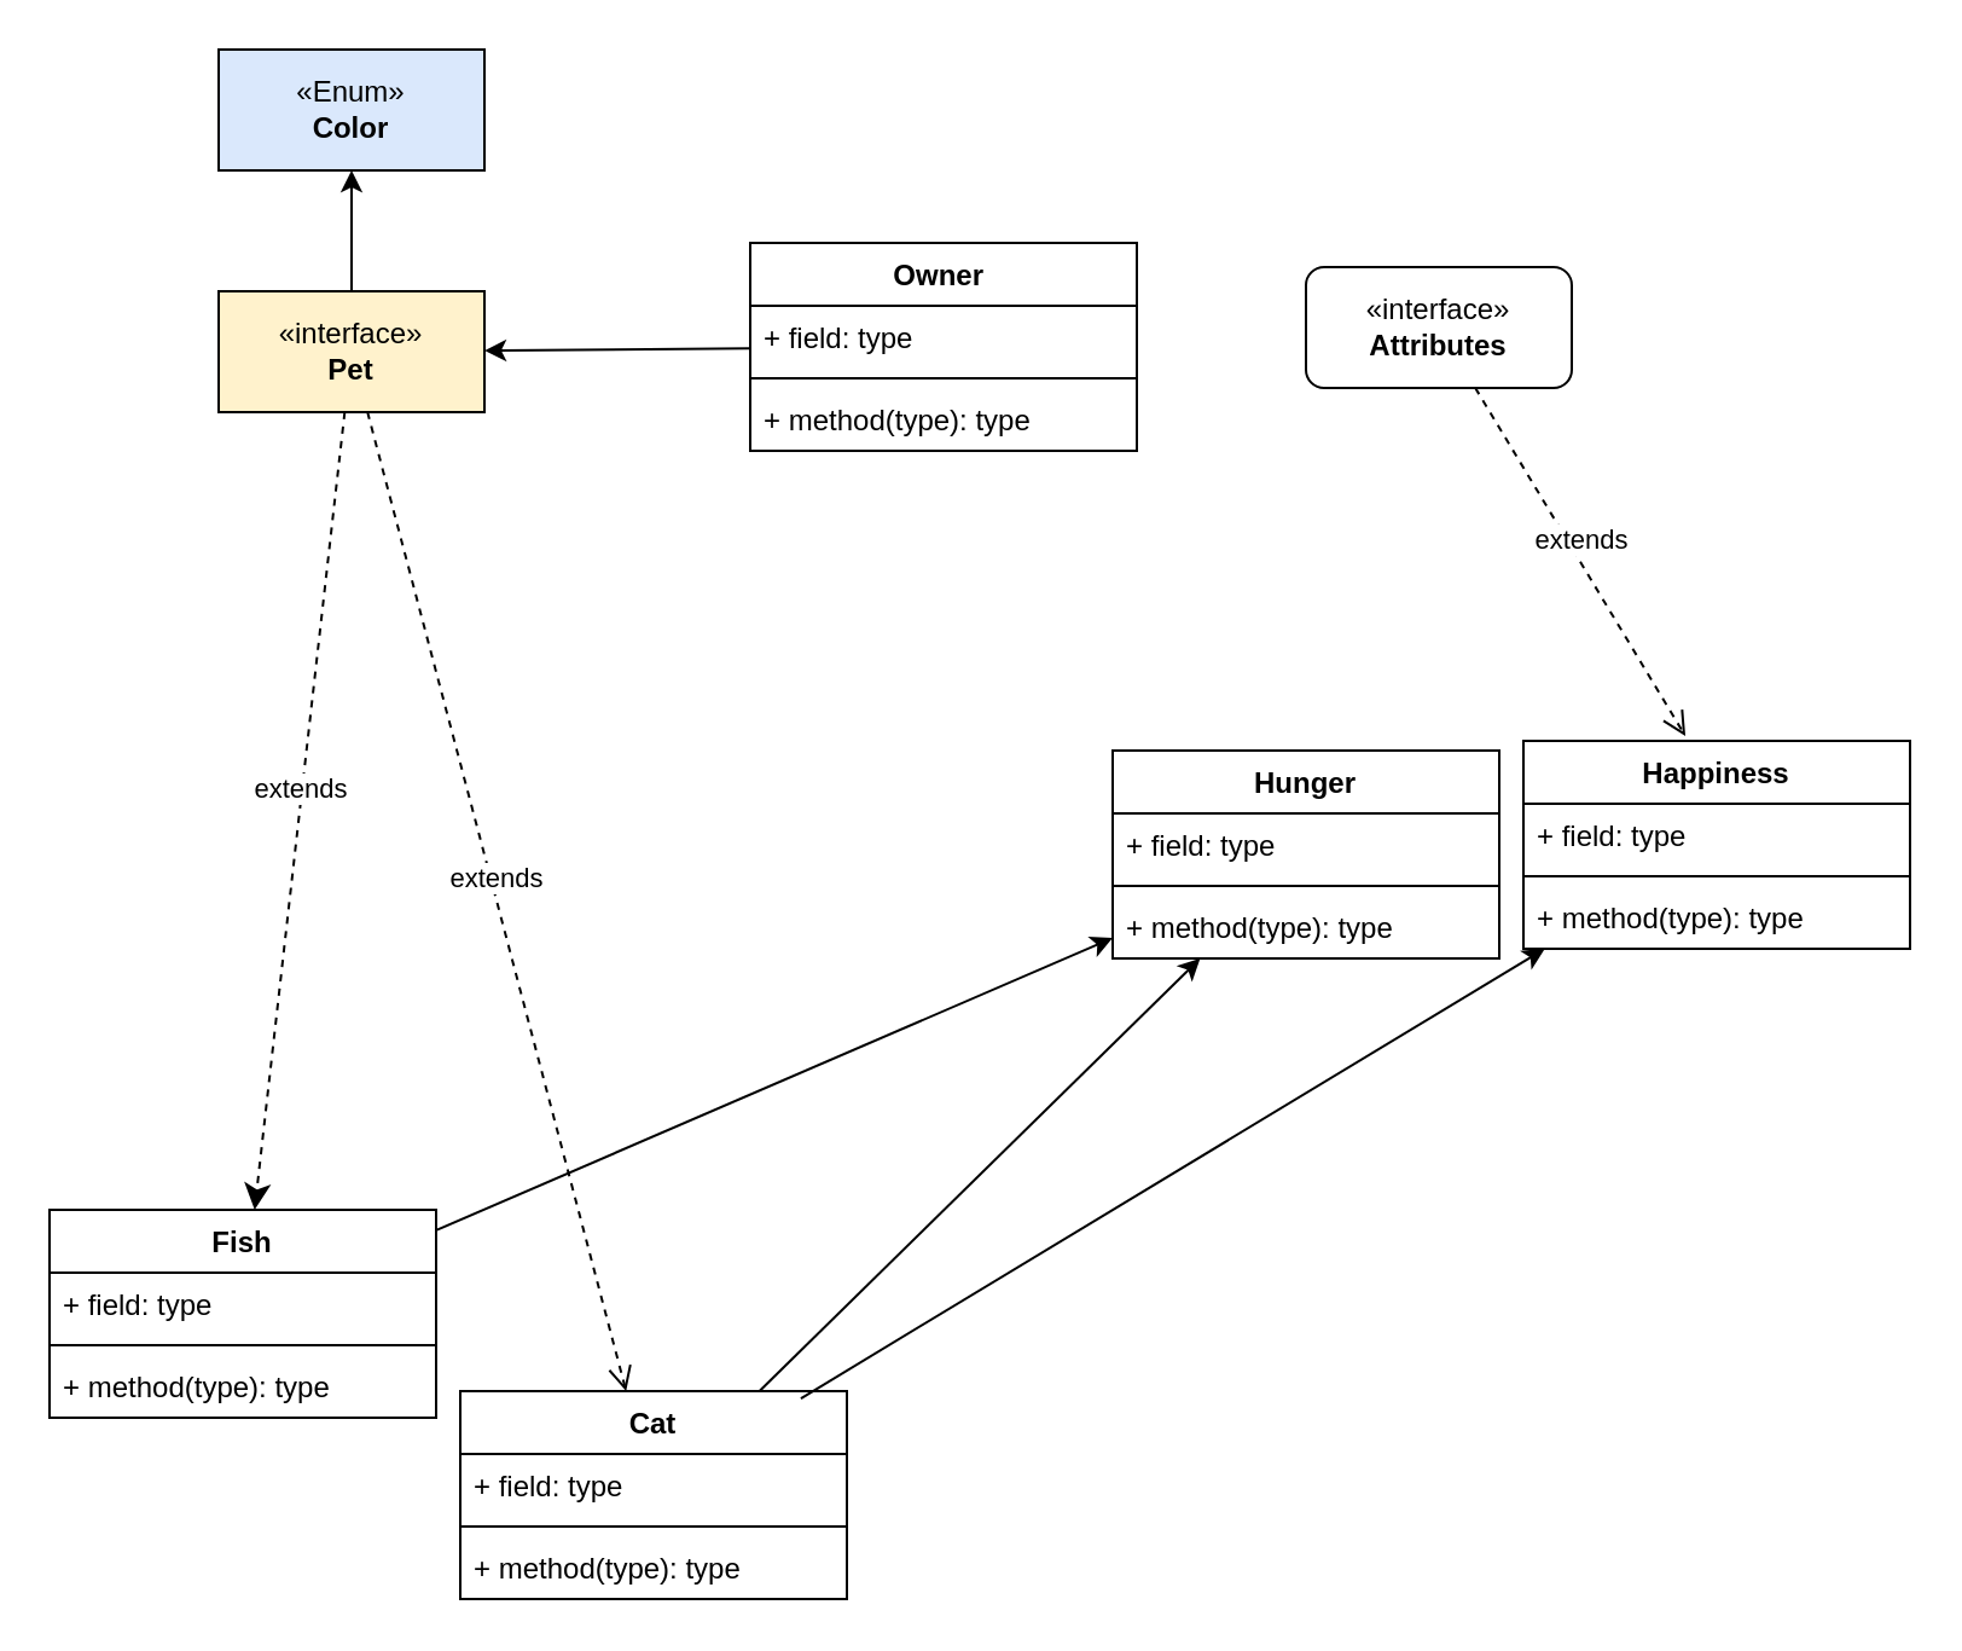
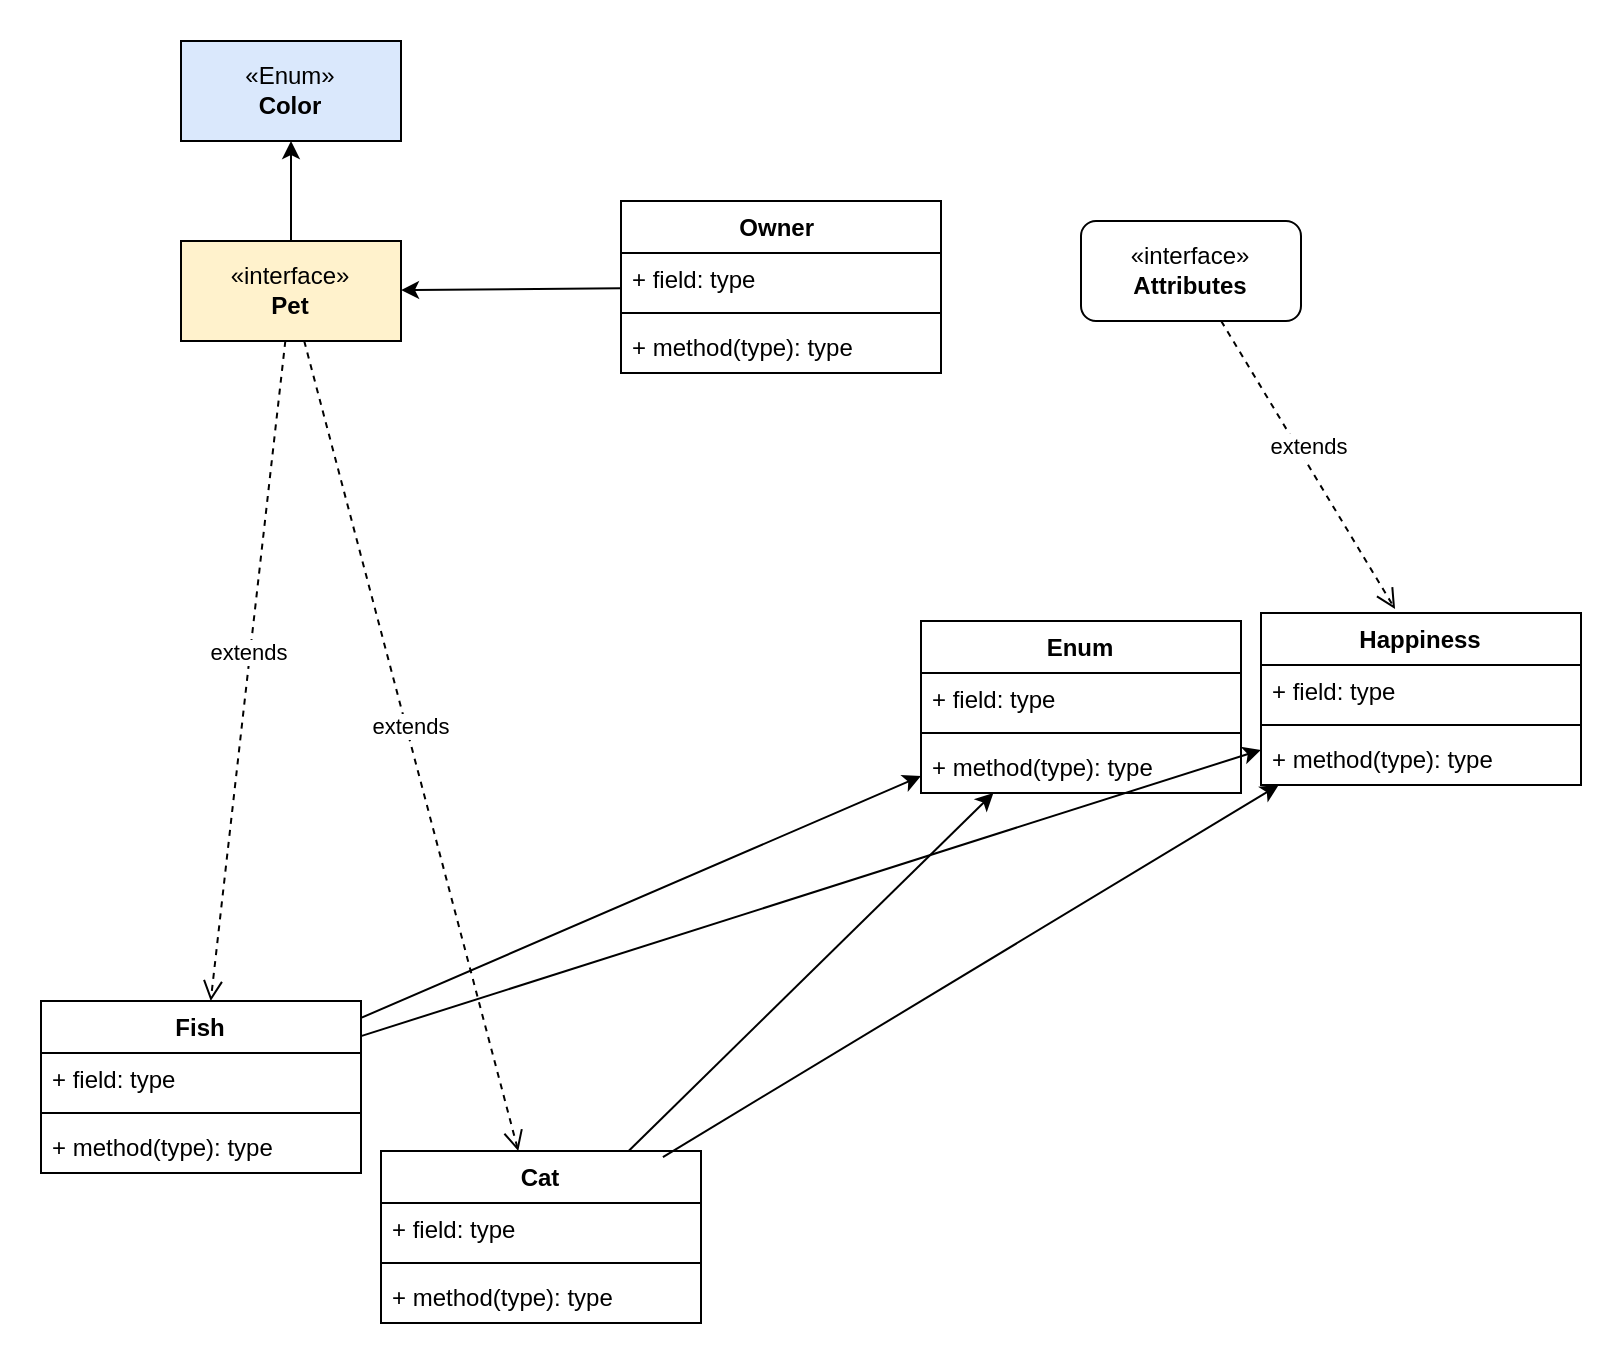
  <mxCell id="0" />
  <mxCell id="1" parent="0" />
  <mxCell id="2" value="«interface»&lt;br&gt;&lt;b&gt;Pet&lt;/b&gt;" style="html=1;whiteSpace=wrap;fillColor=#fff2cc;" vertex="1" parent="1"><mxGeometry x="90" y="120" width="110" height="50" as="geometry" /></mxCell>
  <mxCell id="3" value="«interface»&lt;br&gt;&lt;b&gt;Attributes&lt;/b&gt;" style="html=1;whiteSpace=wrap;rounded=1;" vertex="1" parent="1"><mxGeometry x="540" y="110" width="110" height="50" as="geometry" /></mxCell>
  <mxCell id="4" value="Owner&amp;nbsp;" style="swimlane;fontStyle=1;align=center;verticalAlign=top;childLayout=stackLayout;horizontal=1;startSize=26;horizontalStack=0;resizeParent=1;resizeParentMax=0;resizeLast=0;collapsible=1;marginBottom=0;whiteSpace=wrap;html=1;" vertex="1" parent="1"><mxGeometry x="310" y="100" width="160" height="86" as="geometry" /></mxCell>
  <mxCell id="5" value="+ field: type" style="text;strokeColor=none;fillColor=none;align=left;verticalAlign=top;spacingLeft=4;spacingRight=4;overflow=hidden;rotatable=0;points=[[0,0.5],[1,0.5]];portConstraint=eastwest;whiteSpace=wrap;html=1;" vertex="1" parent="4"><mxGeometry y="26" width="160" height="26" as="geometry" /></mxCell>
  <mxCell id="6" value="" style="line;strokeWidth=1;fillColor=none;align=left;verticalAlign=middle;spacingTop=-1;spacingLeft=3;spacingRight=3;rotatable=0;labelPosition=right;points=[];portConstraint=eastwest;strokeColor=inherit;" vertex="1" parent="4"><mxGeometry y="52" width="160" height="8" as="geometry" /></mxCell>
  <mxCell id="7" value="+ method(type): type" style="text;strokeColor=none;fillColor=none;align=left;verticalAlign=top;spacingLeft=4;spacingRight=4;overflow=hidden;rotatable=0;points=[[0,0.5],[1,0.5]];portConstraint=eastwest;whiteSpace=wrap;html=1;" vertex="1" parent="4"><mxGeometry y="60" width="160" height="26" as="geometry" /></mxCell>
  <mxCell id="8" value="Cat" style="swimlane;fontStyle=1;align=center;verticalAlign=top;childLayout=stackLayout;horizontal=1;startSize=26;horizontalStack=0;resizeParent=1;resizeParentMax=0;resizeLast=0;collapsible=1;marginBottom=0;whiteSpace=wrap;html=1;" vertex="1" parent="1"><mxGeometry x="190" y="575" width="160" height="86" as="geometry" /></mxCell>
  <mxCell id="9" value="+ field: type" style="text;strokeColor=none;fillColor=none;align=left;verticalAlign=top;spacingLeft=4;spacingRight=4;overflow=hidden;rotatable=0;points=[[0,0.5],[1,0.5]];portConstraint=eastwest;whiteSpace=wrap;html=1;" vertex="1" parent="8"><mxGeometry y="26" width="160" height="26" as="geometry" /></mxCell>
  <mxCell id="10" value="" style="line;strokeWidth=1;fillColor=none;align=left;verticalAlign=middle;spacingTop=-1;spacingLeft=3;spacingRight=3;rotatable=0;labelPosition=right;points=[];portConstraint=eastwest;strokeColor=inherit;" vertex="1" parent="8"><mxGeometry y="52" width="160" height="8" as="geometry" /></mxCell>
  <mxCell id="11" value="+ method(type): type" style="text;strokeColor=none;fillColor=none;align=left;verticalAlign=top;spacingLeft=4;spacingRight=4;overflow=hidden;rotatable=0;points=[[0,0.5],[1,0.5]];portConstraint=eastwest;whiteSpace=wrap;html=1;" vertex="1" parent="8"><mxGeometry y="60" width="160" height="26" as="geometry" /></mxCell>
  <mxCell id="12" value="Happiness" style="swimlane;fontStyle=1;align=center;verticalAlign=top;childLayout=stackLayout;horizontal=1;startSize=26;horizontalStack=0;resizeParent=1;resizeParentMax=0;resizeLast=0;collapsible=1;marginBottom=0;whiteSpace=wrap;html=1;" vertex="1" parent="1"><mxGeometry x="630" y="306" width="160" height="86" as="geometry" /></mxCell>
  <mxCell id="13" value="+ field: type" style="text;strokeColor=none;fillColor=none;align=left;verticalAlign=top;spacingLeft=4;spacingRight=4;overflow=hidden;rotatable=0;points=[[0,0.5],[1,0.5]];portConstraint=eastwest;whiteSpace=wrap;html=1;" vertex="1" parent="12"><mxGeometry y="26" width="160" height="26" as="geometry" /></mxCell>
  <mxCell id="14" value="" style="line;strokeWidth=1;fillColor=none;align=left;verticalAlign=middle;spacingTop=-1;spacingLeft=3;spacingRight=3;rotatable=0;labelPosition=right;points=[];portConstraint=eastwest;strokeColor=inherit;" vertex="1" parent="12"><mxGeometry y="52" width="160" height="8" as="geometry" /></mxCell>
  <mxCell id="15" value="+ method(type): type" style="text;strokeColor=none;fillColor=none;align=left;verticalAlign=top;spacingLeft=4;spacingRight=4;overflow=hidden;rotatable=0;points=[[0,0.5],[1,0.5]];portConstraint=eastwest;whiteSpace=wrap;html=1;" vertex="1" parent="12"><mxGeometry y="60" width="160" height="26" as="geometry" /></mxCell>
- <mxCell id="16" value="Hunger" style="swimlane;fontStyle=1;align=center;verticalAlign=top;childLayout=stackLayout;horizontal=1;startSize=26;horizontalStack=0;resizeParent=1;resizeParentMax=0;resizeLast=0;collapsible=1;marginBottom=0;whiteSpace=wrap;html=1;" vertex="1" parent="1"><mxGeometry x="460" y="310" width="160" height="86" as="geometry" /></mxCell>
+ <mxCell id="16" value="Enum" style="swimlane;fontStyle=1;align=center;verticalAlign=top;childLayout=stackLayout;horizontal=1;startSize=26;horizontalStack=0;resizeParent=1;resizeParentMax=0;resizeLast=0;collapsible=1;marginBottom=0;whiteSpace=wrap;html=1;" vertex="1" parent="1"><mxGeometry x="460" y="310" width="160" height="86" as="geometry" /></mxCell>
  <mxCell id="17" value="+ field: type" style="text;strokeColor=none;fillColor=none;align=left;verticalAlign=top;spacingLeft=4;spacingRight=4;overflow=hidden;rotatable=0;points=[[0,0.5],[1,0.5]];portConstraint=eastwest;whiteSpace=wrap;html=1;" vertex="1" parent="16"><mxGeometry y="26" width="160" height="26" as="geometry" /></mxCell>
  <mxCell id="18" value="" style="line;strokeWidth=1;fillColor=none;align=left;verticalAlign=middle;spacingTop=-1;spacingLeft=3;spacingRight=3;rotatable=0;labelPosition=right;points=[];portConstraint=eastwest;strokeColor=inherit;" vertex="1" parent="16"><mxGeometry y="52" width="160" height="8" as="geometry" /></mxCell>
  <mxCell id="19" value="+ method(type): type" style="text;strokeColor=none;fillColor=none;align=left;verticalAlign=top;spacingLeft=4;spacingRight=4;overflow=hidden;rotatable=0;points=[[0,0.5],[1,0.5]];portConstraint=eastwest;whiteSpace=wrap;html=1;" vertex="1" parent="16"><mxGeometry y="60" width="160" height="26" as="geometry" /></mxCell>
  <mxCell id="20" value="extends" style="html=1;verticalAlign=bottom;endArrow=open;dashed=1;endSize=8;curved=0;rounded=0;entryX=0.419;entryY=-0.023;entryDx=0;entryDy=0;entryPerimeter=0;" edge="1" parent="1" source="3" target="12"><mxGeometry relative="1" as="geometry"><mxPoint x="620" y="262.5" as="sourcePoint" /><mxPoint x="540" y="262.5" as="targetPoint" /></mxGeometry></mxCell>
  <mxCell id="21" value="Fish" style="swimlane;fontStyle=1;align=center;verticalAlign=top;childLayout=stackLayout;horizontal=1;startSize=26;horizontalStack=0;resizeParent=1;resizeParentMax=0;resizeLast=0;collapsible=1;marginBottom=0;whiteSpace=wrap;html=1;" vertex="1" parent="1"><mxGeometry x="20" y="500" width="160" height="86" as="geometry" /></mxCell>
  <mxCell id="22" value="+ field: type" style="text;strokeColor=none;fillColor=none;align=left;verticalAlign=top;spacingLeft=4;spacingRight=4;overflow=hidden;rotatable=0;points=[[0,0.5],[1,0.5]];portConstraint=eastwest;whiteSpace=wrap;html=1;" vertex="1" parent="21"><mxGeometry y="26" width="160" height="26" as="geometry" /></mxCell>
  <mxCell id="23" value="" style="line;strokeWidth=1;fillColor=none;align=left;verticalAlign=middle;spacingTop=-1;spacingLeft=3;spacingRight=3;rotatable=0;labelPosition=right;points=[];portConstraint=eastwest;strokeColor=inherit;" vertex="1" parent="21"><mxGeometry y="52" width="160" height="8" as="geometry" /></mxCell>
  <mxCell id="24" value="+ method(type): type" style="text;strokeColor=none;fillColor=none;align=left;verticalAlign=top;spacingLeft=4;spacingRight=4;overflow=hidden;rotatable=0;points=[[0,0.5],[1,0.5]];portConstraint=eastwest;whiteSpace=wrap;html=1;" vertex="1" parent="21"><mxGeometry y="60" width="160" height="26" as="geometry" /></mxCell>
- <mxCell id="25" value="extends" style="html=1;verticalAlign=bottom;endArrow=classic;dashed=1;endSize=8;curved=0;rounded=0;" edge="1" parent="1" source="2" target="21"><mxGeometry relative="1" as="geometry"><mxPoint x="130" y="180" as="sourcePoint" /><mxPoint x="50" y="180" as="targetPoint" /></mxGeometry></mxCell>
+ <mxCell id="25" value="extends" style="html=1;verticalAlign=bottom;endArrow=open;dashed=1;endSize=8;curved=0;rounded=0;" edge="1" parent="1" source="2" target="21"><mxGeometry relative="1" as="geometry"><mxPoint x="130" y="180" as="sourcePoint" /><mxPoint x="50" y="180" as="targetPoint" /></mxGeometry></mxCell>
  <mxCell id="26" value="extends" style="html=1;verticalAlign=bottom;endArrow=open;dashed=1;endSize=8;curved=0;rounded=0;" edge="1" parent="1" source="2" target="8"><mxGeometry relative="1" as="geometry"><mxPoint x="220" y="210" as="sourcePoint" /><mxPoint x="140" y="210" as="targetPoint" /></mxGeometry></mxCell>
  <mxCell id="27" value="" style="endArrow=classic;html=1;rounded=0;" edge="1" parent="1" source="8" target="16"><mxGeometry width="50" height="50" relative="1" as="geometry"><mxPoint x="390" y="520" as="sourcePoint" /><mxPoint x="440" y="470" as="targetPoint" /></mxGeometry></mxCell>
  <mxCell id="28" value="" style="endArrow=classic;html=1;rounded=0;" edge="1" parent="1" source="21" target="16"><mxGeometry width="50" height="50" relative="1" as="geometry"><mxPoint x="349" y="510" as="sourcePoint" /><mxPoint x="491" y="406" as="targetPoint" /></mxGeometry></mxCell>
+ <mxCell id="29" value="" style="endArrow=classic;html=1;rounded=0;" edge="1" parent="1" source="21" target="12"><mxGeometry width="50" height="50" relative="1" as="geometry"><mxPoint x="190" y="518" as="sourcePoint" /><mxPoint x="470" y="398" as="targetPoint" /></mxGeometry></mxCell>
  <mxCell id="30" value="" style="endArrow=classic;html=1;rounded=0;exitX=0.881;exitY=0.035;exitDx=0;exitDy=0;exitPerimeter=0;" edge="1" parent="1" source="8" target="12"><mxGeometry width="50" height="50" relative="1" as="geometry"><mxPoint x="200" y="528" as="sourcePoint" /><mxPoint x="480" y="408" as="targetPoint" /></mxGeometry></mxCell>
  <mxCell id="31" value="" style="endArrow=classic;html=1;rounded=0;" edge="1" parent="1" source="4" target="2"><mxGeometry width="50" height="50" relative="1" as="geometry"><mxPoint x="500" y="180" as="sourcePoint" /><mxPoint x="440" y="270" as="targetPoint" /></mxGeometry></mxCell>
  <mxCell id="32" value="«Enum»&lt;br&gt;&lt;b&gt;Color&lt;/b&gt;" style="html=1;whiteSpace=wrap;fillColor=#dae8fc;" vertex="1" parent="1"><mxGeometry x="90" y="20" width="110" height="50" as="geometry" /></mxCell>
  <mxCell id="33" value="" style="endArrow=classic;html=1;rounded=0;" edge="1" parent="1" source="2" target="32"><mxGeometry width="50" height="50" relative="1" as="geometry"><mxPoint x="320" y="154" as="sourcePoint" /><mxPoint x="210" y="155" as="targetPoint" /></mxGeometry></mxCell>
